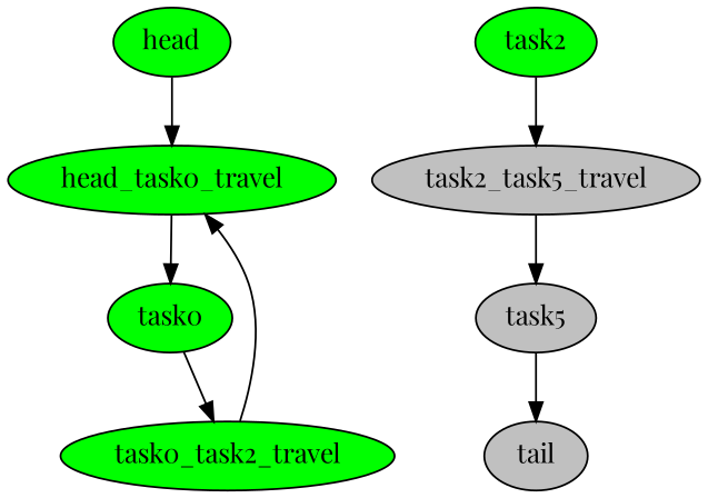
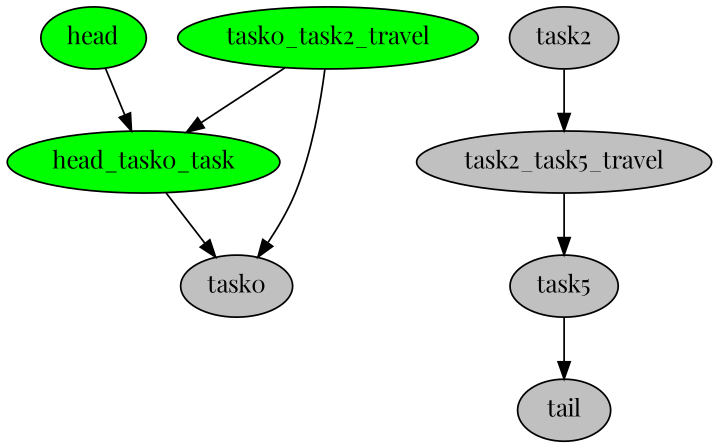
  digraph {
    fontname="Playfair Display"
    node [fillcolor=green fontcolor=black fontname="Playfair Display" style=filled]
    edge [color=black fontname="Playfair Display"]
    n1 [label=head]
-   n2 [label=head_task0_travel]
-   n3 [label=task0]
+   n2 [label=head_task0_task]
+   n3 [fillcolor=gray label=task0]
    n4 [label=task0_task2_travel]
-   n5 [label=task2]
+   n5 [fillcolor=gray label=task2]
    n6 [fillcolor=gray label=task2_task5_travel]
    n7 [fillcolor=gray label=task5]
    n8 [fillcolor=gray label=tail]
    n1 -> n2
    n2 -> n3
-   n3 -> n4
+   n4 -> n3
    n4 -> n2
    n5 -> n6
    n6 -> n7
    n7 -> n8
  }
